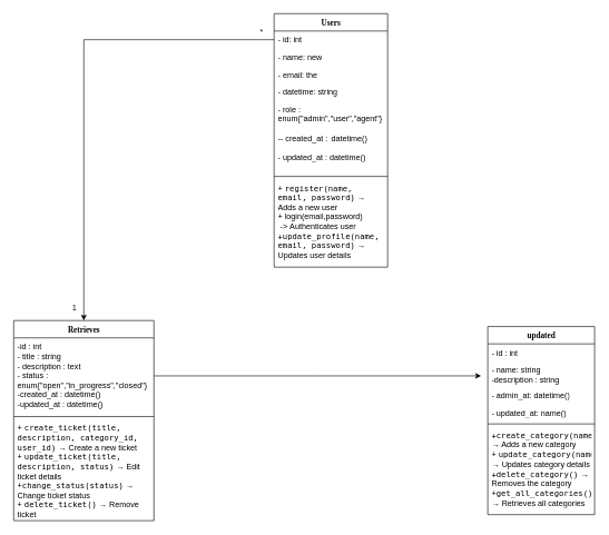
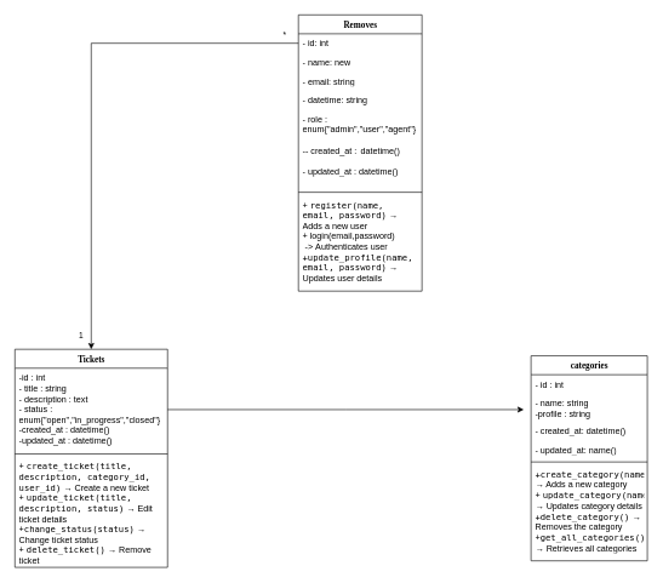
  <mxCell id="0" />
  <mxCell id="1" parent="0" />
- <mxCell id="2" value="Users" style="swimlane;html=1;fontStyle=1;align=center;verticalAlign=top;childLayout=stackLayout;horizontal=1;startSize=26;horizontalStack=0;resizeParent=1;resizeLast=0;collapsible=1;marginBottom=0;swimlaneFillColor=#ffffff;rounded=0;shadow=0;comic=0;labelBackgroundColor=none;strokeWidth=1;fillColor=none;fontFamily=Verdana;fontSize=12" parent="1" vertex="1"><mxGeometry x="410" y="20" width="170" height="380" as="geometry" /></mxCell>
+ <mxCell id="2" value="Removes" style="swimlane;html=1;fontStyle=1;align=center;verticalAlign=top;childLayout=stackLayout;horizontal=1;startSize=26;horizontalStack=0;resizeParent=1;resizeLast=0;collapsible=1;marginBottom=0;swimlaneFillColor=#ffffff;rounded=0;shadow=0;comic=0;labelBackgroundColor=none;strokeWidth=1;fillColor=none;fontFamily=Verdana;fontSize=12" parent="1" vertex="1"><mxGeometry x="410" y="20" width="170" height="380" as="geometry" /></mxCell>
  <mxCell id="3" value="- id: int" style="text;html=1;strokeColor=none;fillColor=none;align=left;verticalAlign=top;spacingLeft=4;spacingRight=4;whiteSpace=wrap;overflow=hidden;rotatable=0;points=[[0,0.5],[1,0.5]];portConstraint=eastwest;" parent="2" vertex="1"><mxGeometry y="26" width="170" height="26" as="geometry" /></mxCell>
  <mxCell id="4" value="- name: new" style="text;html=1;strokeColor=none;fillColor=none;align=left;verticalAlign=top;spacingLeft=4;spacingRight=4;whiteSpace=wrap;overflow=hidden;rotatable=0;points=[[0,0.5],[1,0.5]];portConstraint=eastwest;" parent="2" vertex="1"><mxGeometry y="52" width="170" height="26" as="geometry" /></mxCell>
- <mxCell id="5" value="- email: the" style="text;html=1;strokeColor=none;fillColor=none;align=left;verticalAlign=top;spacingLeft=4;spacingRight=4;whiteSpace=wrap;overflow=hidden;rotatable=0;points=[[0,0.5],[1,0.5]];portConstraint=eastwest;" parent="2" vertex="1"><mxGeometry y="78" width="170" height="26" as="geometry" /></mxCell>
+ <mxCell id="5" value="- email: string" style="text;html=1;strokeColor=none;fillColor=none;align=left;verticalAlign=top;spacingLeft=4;spacingRight=4;whiteSpace=wrap;overflow=hidden;rotatable=0;points=[[0,0.5],[1,0.5]];portConstraint=eastwest;" parent="2" vertex="1"><mxGeometry y="78" width="170" height="26" as="geometry" /></mxCell>
  <mxCell id="6" value="- datetime: string" style="text;html=1;strokeColor=none;fillColor=none;align=left;verticalAlign=top;spacingLeft=4;spacingRight=4;whiteSpace=wrap;overflow=hidden;rotatable=0;points=[[0,0.5],[1,0.5]];portConstraint=eastwest;" parent="2" vertex="1"><mxGeometry y="104" width="170" height="26" as="geometry" /></mxCell>
  <mxCell id="7" value="- role : enum{&quot;admin&quot;,&quot;user&quot;,&quot;agent&quot;}&lt;div&gt;&lt;br&gt;&lt;div&gt;-- created_at :&lt;span style=&quot;white-space: pre;&quot;&gt;&#09;&lt;/span&gt;datetime()&lt;/div&gt;&lt;div&gt;&amp;nbsp;&lt;/div&gt;&lt;div&gt;- updated_at : datetime()&lt;/div&gt;&lt;/div&gt;" style="text;html=1;strokeColor=none;fillColor=none;align=left;verticalAlign=top;spacingLeft=4;spacingRight=4;whiteSpace=wrap;overflow=hidden;rotatable=0;points=[[0,0.5],[1,0.5]];portConstraint=eastwest;" parent="2" vertex="1"><mxGeometry y="130" width="170" height="110" as="geometry" /></mxCell>
  <mxCell id="8" value="" style="line;html=1;strokeWidth=1;fillColor=none;align=left;verticalAlign=middle;spacingTop=-1;spacingLeft=3;spacingRight=3;rotatable=0;labelPosition=right;points=[];portConstraint=eastwest;" parent="2" vertex="1"><mxGeometry y="240" width="170" height="8" as="geometry" /></mxCell>
  <mxCell id="9" value="+&amp;nbsp;&lt;code data-end=&quot;367&quot; data-start=&quot;334&quot;&gt;register(name, email, password)&lt;/code&gt; → Adds a new user&lt;div&gt;+ login(email,password)&amp;nbsp; &amp;nbsp; &amp;nbsp; &amp;nbsp; &amp;nbsp;-&amp;gt;&amp;nbsp;Authenticates user&lt;/div&gt;&lt;div&gt;&lt;code data-end=&quot;479&quot; data-start=&quot;440&quot;&gt;+update_profile(name, email, password)&lt;/code&gt; → Updates user details&lt;/div&gt;" style="text;html=1;strokeColor=none;fillColor=none;align=left;verticalAlign=top;spacingLeft=4;spacingRight=4;whiteSpace=wrap;overflow=hidden;rotatable=0;points=[[0,0.5],[1,0.5]];portConstraint=eastwest;" parent="2" vertex="1"><mxGeometry y="248" width="170" height="132" as="geometry" /></mxCell>
- <mxCell id="10" value="Retrieves" style="swimlane;html=1;fontStyle=1;align=center;verticalAlign=top;childLayout=stackLayout;horizontal=1;startSize=26;horizontalStack=0;resizeParent=1;resizeLast=0;collapsible=1;marginBottom=0;swimlaneFillColor=#ffffff;rounded=0;shadow=0;comic=0;labelBackgroundColor=none;strokeWidth=1;fillColor=none;fontFamily=Verdana;fontSize=12" parent="1" vertex="1"><mxGeometry x="20" y="480" width="210" height="300" as="geometry" /></mxCell>
+ <mxCell id="10" value="Tickets" style="swimlane;html=1;fontStyle=1;align=center;verticalAlign=top;childLayout=stackLayout;horizontal=1;startSize=26;horizontalStack=0;resizeParent=1;resizeLast=0;collapsible=1;marginBottom=0;swimlaneFillColor=#ffffff;rounded=0;shadow=0;comic=0;labelBackgroundColor=none;strokeWidth=1;fillColor=none;fontFamily=Verdana;fontSize=12" parent="1" vertex="1"><mxGeometry x="20" y="480" width="210" height="300" as="geometry" /></mxCell>
  <mxCell id="11" style="edgeStyle=orthogonalEdgeStyle;rounded=0;orthogonalLoop=1;jettySize=auto;html=1;" edge="1" parent="10" source="12"><mxGeometry relative="1" as="geometry"><mxPoint x="700" y="83.0" as="targetPoint" /></mxGeometry></mxCell>
  <mxCell id="12" value="-id : int&amp;nbsp;&lt;div&gt;- title : string&lt;/div&gt;&lt;div&gt;- description : text&lt;/div&gt;&lt;div&gt;- status : enum{&quot;open&quot;,&quot;in_progress&quot;,&quot;closed&quot;}&lt;/div&gt;&lt;div&gt;-created_at : datetime()&lt;/div&gt;&lt;div&gt;-updated_at : datetime()&lt;/div&gt;" style="text;html=1;strokeColor=none;fillColor=none;align=left;verticalAlign=top;spacingLeft=4;spacingRight=4;whiteSpace=wrap;overflow=hidden;rotatable=0;points=[[0,0.5],[1,0.5]];portConstraint=eastwest;" parent="10" vertex="1"><mxGeometry y="26" width="210" height="114" as="geometry" /></mxCell>
  <mxCell id="13" value="" style="line;html=1;strokeWidth=1;fillColor=none;align=left;verticalAlign=middle;spacingTop=-1;spacingLeft=3;spacingRight=3;rotatable=0;labelPosition=right;points=[];portConstraint=eastwest;" parent="10" vertex="1"><mxGeometry y="140" width="210" height="8" as="geometry" /></mxCell>
  <mxCell id="14" value="+&amp;nbsp;&lt;code data-end=&quot;1194&quot; data-start=&quot;1137&quot;&gt;create_ticket(title, description, category_id, user_id)&lt;/code&gt; → Create a new ticket&lt;div&gt;+&amp;nbsp;&lt;code style=&quot;background-color: transparent; color: light-dark(rgb(0, 0, 0), rgb(255, 255, 255));&quot; data-end=&quot;1264&quot; data-start=&quot;1221&quot;&gt;update_ticket(title, description, status)&lt;/code&gt;&lt;span style=&quot;background-color: transparent; color: light-dark(rgb(0, 0, 0), rgb(255, 255, 255));&quot;&gt; → Edit ticket details&lt;br&gt;&lt;/span&gt;&lt;/div&gt;&lt;div&gt;&lt;span style=&quot;background-color: transparent; color: light-dark(rgb(0, 0, 0), rgb(255, 255, 255));&quot;&gt;+&lt;/span&gt;&lt;code style=&quot;background-color: transparent; color: light-dark(rgb(0, 0, 0), rgb(255, 255, 255));&quot; data-end=&quot;1314&quot; data-start=&quot;1291&quot;&gt;change_status(status)&lt;/code&gt;&lt;span style=&quot;background-color: transparent; color: light-dark(rgb(0, 0, 0), rgb(255, 255, 255));&quot;&gt; → Change ticket status&lt;/span&gt;&lt;/div&gt;&lt;div&gt;&lt;span style=&quot;background-color: transparent; color: light-dark(rgb(0, 0, 0), rgb(255, 255, 255));&quot;&gt;+&amp;nbsp;&lt;/span&gt;&lt;code style=&quot;background-color: transparent; color: light-dark(rgb(0, 0, 0), rgb(255, 255, 255));&quot; data-end=&quot;1359&quot; data-start=&quot;1342&quot;&gt;delete_ticket()&lt;/code&gt;&lt;span style=&quot;background-color: transparent; color: light-dark(rgb(0, 0, 0), rgb(255, 255, 255));&quot;&gt; → Remove ticket&lt;/span&gt;&lt;/div&gt;&lt;p data-is-last-node=&quot;&quot; data-end=&quot;1452&quot; data-start=&quot;1379&quot;&gt;&lt;/p&gt;" style="text;html=1;strokeColor=none;fillColor=none;align=left;verticalAlign=top;spacingLeft=4;spacingRight=4;whiteSpace=wrap;overflow=hidden;rotatable=0;points=[[0,0.5],[1,0.5]];portConstraint=eastwest;" parent="10" vertex="1"><mxGeometry y="148" width="210" height="152" as="geometry" /></mxCell>
- <mxCell id="15" value="updated" style="swimlane;html=1;fontStyle=1;align=center;verticalAlign=top;childLayout=stackLayout;horizontal=1;startSize=26;horizontalStack=0;resizeParent=1;resizeLast=0;collapsible=1;marginBottom=0;swimlaneFillColor=#ffffff;rounded=0;shadow=0;comic=0;labelBackgroundColor=none;strokeWidth=1;fillColor=none;fontFamily=Verdana;fontSize=12" parent="1" vertex="1"><mxGeometry x="730" y="489" width="160" height="282" as="geometry" /></mxCell>
+ <mxCell id="15" value="categories" style="swimlane;html=1;fontStyle=1;align=center;verticalAlign=top;childLayout=stackLayout;horizontal=1;startSize=26;horizontalStack=0;resizeParent=1;resizeLast=0;collapsible=1;marginBottom=0;swimlaneFillColor=#ffffff;rounded=0;shadow=0;comic=0;labelBackgroundColor=none;strokeWidth=1;fillColor=none;fontFamily=Verdana;fontSize=12" parent="1" vertex="1"><mxGeometry x="730" y="489" width="160" height="282" as="geometry" /></mxCell>
  <mxCell id="16" value="- id : int" style="text;html=1;strokeColor=none;fillColor=none;align=left;verticalAlign=top;spacingLeft=4;spacingRight=4;whiteSpace=wrap;overflow=hidden;rotatable=0;points=[[0,0.5],[1,0.5]];portConstraint=eastwest;" parent="15" vertex="1"><mxGeometry y="26" width="160" height="26" as="geometry" /></mxCell>
- <mxCell id="17" value="- name: string&lt;div&gt;-description : string&lt;/div&gt;" style="text;html=1;strokeColor=none;fillColor=none;align=left;verticalAlign=top;spacingLeft=4;spacingRight=4;whiteSpace=wrap;overflow=hidden;rotatable=0;points=[[0,0.5],[1,0.5]];portConstraint=eastwest;" parent="15" vertex="1"><mxGeometry y="52" width="160" height="38" as="geometry" /></mxCell>
- <mxCell id="18" value="- admin_at: datetime()" style="text;html=1;strokeColor=none;fillColor=none;align=left;verticalAlign=top;spacingLeft=4;spacingRight=4;whiteSpace=wrap;overflow=hidden;rotatable=0;points=[[0,0.5],[1,0.5]];portConstraint=eastwest;" parent="15" vertex="1"><mxGeometry y="90" width="160" height="26" as="geometry" /></mxCell>
+ <mxCell id="17" value="- name: string&lt;div&gt;-profile : string&lt;/div&gt;" style="text;html=1;strokeColor=none;fillColor=none;align=left;verticalAlign=top;spacingLeft=4;spacingRight=4;whiteSpace=wrap;overflow=hidden;rotatable=0;points=[[0,0.5],[1,0.5]];portConstraint=eastwest;" parent="15" vertex="1"><mxGeometry y="52" width="160" height="38" as="geometry" /></mxCell>
+ <mxCell id="18" value="- created_at: datetime()" style="text;html=1;strokeColor=none;fillColor=none;align=left;verticalAlign=top;spacingLeft=4;spacingRight=4;whiteSpace=wrap;overflow=hidden;rotatable=0;points=[[0,0.5],[1,0.5]];portConstraint=eastwest;" parent="15" vertex="1"><mxGeometry y="90" width="160" height="26" as="geometry" /></mxCell>
  <mxCell id="19" value="- updated_at: name()" style="text;html=1;strokeColor=none;fillColor=none;align=left;verticalAlign=top;spacingLeft=4;spacingRight=4;whiteSpace=wrap;overflow=hidden;rotatable=0;points=[[0,0.5],[1,0.5]];portConstraint=eastwest;" parent="15" vertex="1"><mxGeometry y="116" width="160" height="26" as="geometry" /></mxCell>
  <mxCell id="20" value="" style="line;html=1;strokeWidth=1;fillColor=none;align=left;verticalAlign=middle;spacingTop=-1;spacingLeft=3;spacingRight=3;rotatable=0;labelPosition=right;points=[];portConstraint=eastwest;" parent="15" vertex="1"><mxGeometry y="142" width="160" height="8" as="geometry" /></mxCell>
  <mxCell id="21" value="&lt;code data-end=&quot;764&quot; data-start=&quot;741&quot;&gt;+create_category(name)&lt;/code&gt; → Adds a new category&lt;div&gt;+&amp;nbsp;&lt;code style=&quot;background-color: transparent; color: light-dark(rgb(0, 0, 0), rgb(255, 255, 255));&quot; data-end=&quot;814&quot; data-start=&quot;791&quot;&gt;update_category(name)&lt;/code&gt;&lt;span style=&quot;background-color: transparent; color: light-dark(rgb(0, 0, 0), rgb(255, 255, 255));&quot;&gt; → Updates category details&lt;/span&gt;&lt;/div&gt;&lt;div&gt;&lt;code style=&quot;background-color: transparent; color: light-dark(rgb(0, 0, 0), rgb(255, 255, 255));&quot; data-end=&quot;865&quot; data-start=&quot;846&quot;&gt;+delete_category()&lt;/code&gt;&lt;span style=&quot;background-color: transparent; color: light-dark(rgb(0, 0, 0), rgb(255, 255, 255));&quot;&gt; → Removes the category&lt;/span&gt;&lt;/div&gt;&lt;div&gt;&lt;span style=&quot;background-color: transparent; color: light-dark(rgb(0, 0, 0), rgb(255, 255, 255));&quot;&gt;+&lt;/span&gt;&lt;code style=&quot;background-color: transparent; color: light-dark(rgb(0, 0, 0), rgb(255, 255, 255));&quot; data-end=&quot;915&quot; data-start=&quot;893&quot;&gt;get_all_categories()&lt;/code&gt;&lt;span style=&quot;background-color: transparent; color: light-dark(rgb(0, 0, 0), rgb(255, 255, 255));&quot;&gt; → Retrieves all categories&lt;/span&gt;&lt;/div&gt;" style="text;html=1;strokeColor=none;fillColor=none;align=left;verticalAlign=top;spacingLeft=4;spacingRight=4;whiteSpace=wrap;overflow=hidden;rotatable=0;points=[[0,0.5],[1,0.5]];portConstraint=eastwest;" parent="15" vertex="1"><mxGeometry y="150" width="160" height="132" as="geometry" /></mxCell>
  <mxCell id="22" style="edgeStyle=orthogonalEdgeStyle;rounded=0;orthogonalLoop=1;jettySize=auto;html=1;exitX=0;exitY=0.5;exitDx=0;exitDy=0;" edge="1" parent="1" source="3" target="10"><mxGeometry relative="1" as="geometry" /></mxCell>
  <mxCell id="23" value="*" style="edgeLabel;html=1;align=center;verticalAlign=middle;resizable=0;points=[];" vertex="1" connectable="0" parent="22"><mxGeometry x="-0.918" y="-2" relative="1" as="geometry"><mxPoint x="9" y="-11" as="offset" /></mxGeometry></mxCell>
  <mxCell id="24" value="1" style="edgeLabel;html=1;align=center;verticalAlign=middle;resizable=0;points=[];" vertex="1" connectable="0" parent="22"><mxGeometry x="0.916" y="1" relative="1" as="geometry"><mxPoint x="-16" y="10" as="offset" /></mxGeometry></mxCell>
